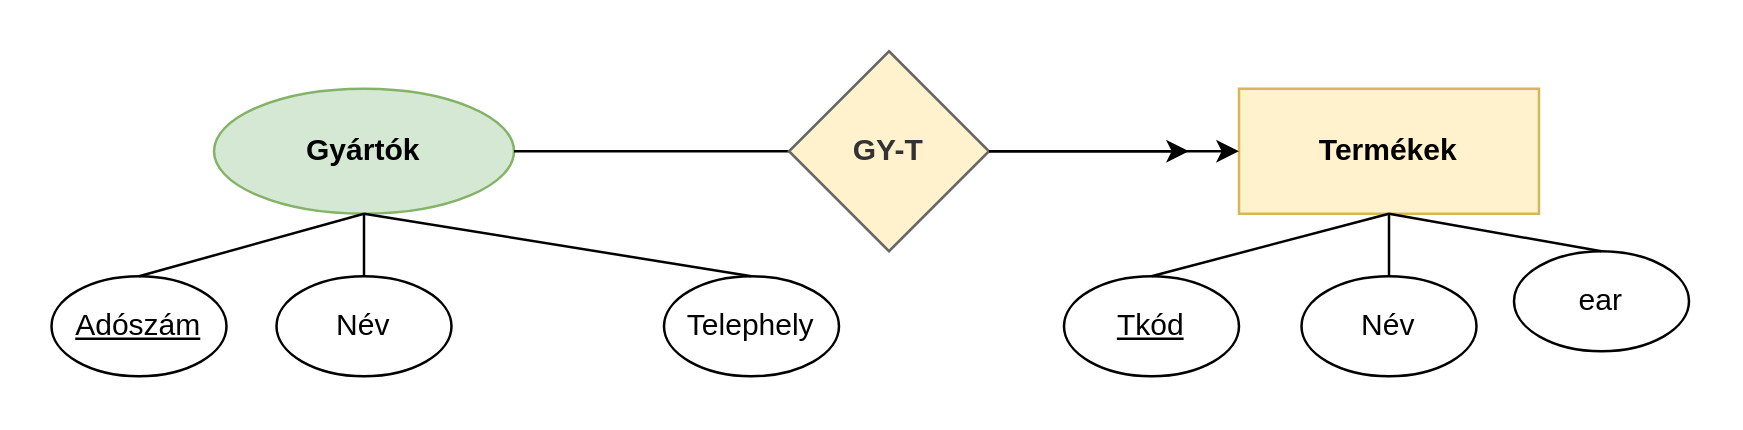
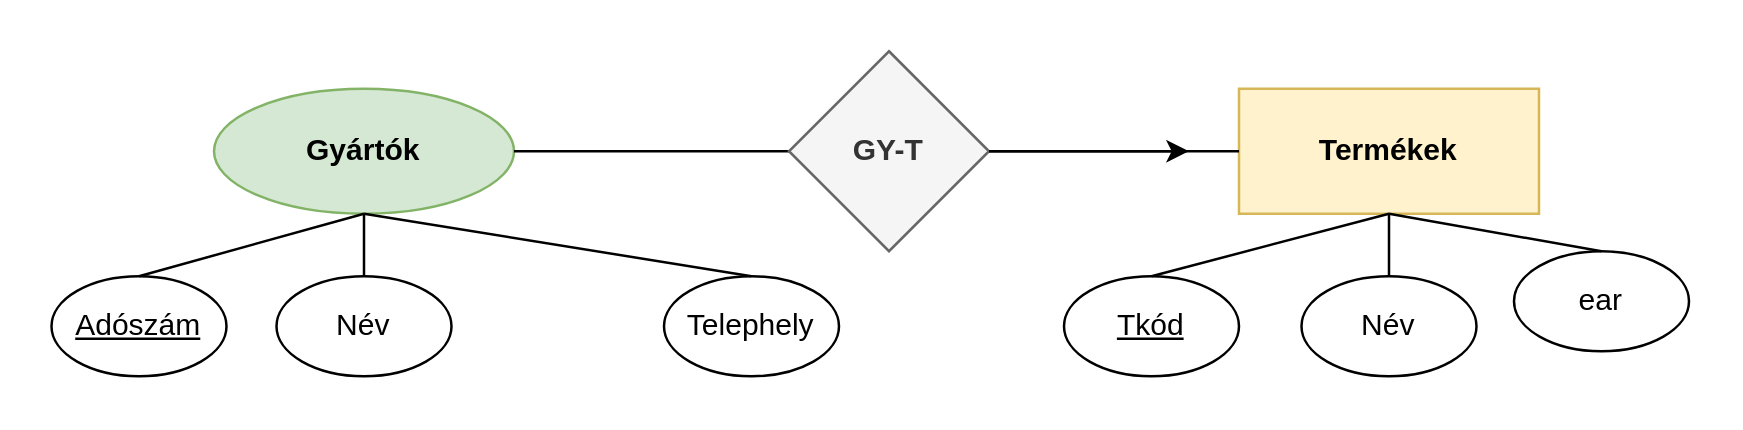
  <mxCell id="0" />
  <mxCell id="1" parent="0" />
  <mxCell id="2" value="&lt;b&gt;Gyártók&lt;/b&gt;" style="ellipse;whiteSpace=wrap;html=1;fillColor=#d5e8d4;strokeColor=#82b366;" parent="1" vertex="1"><mxGeometry x="85" y="35" width="120" height="50" as="geometry" /></mxCell>
  <mxCell id="3" value="" style="edgeStyle=orthogonalEdgeStyle;rounded=0;orthogonalLoop=1;jettySize=auto;html=1;endArrow=none;" parent="1" source="4" target="2" edge="1"><mxGeometry relative="1" as="geometry" /></mxCell>
- <mxCell id="4" value="&lt;b&gt;GY-T&lt;/b&gt;" style="rhombus;whiteSpace=wrap;html=1;fillColor=#fff2cc;fontColor=#333333;strokeColor=#666666;" parent="1" vertex="1"><mxGeometry x="315" y="20" width="80" height="80" as="geometry" /></mxCell>
+ <mxCell id="4" value="&lt;b&gt;GY-T&lt;/b&gt;" style="rhombus;whiteSpace=wrap;html=1;fillColor=#f5f5f5;fontColor=#333333;strokeColor=#666666;" parent="1" vertex="1"><mxGeometry x="315" y="20" width="80" height="80" as="geometry" /></mxCell>
  <mxCell id="5" value="&lt;b&gt;Termékek&lt;/b&gt;" style="rounded=0;whiteSpace=wrap;html=1;fillColor=#fff2cc;strokeColor=#d6b656;" parent="1" vertex="1"><mxGeometry x="495" y="35" width="120" height="50" as="geometry" /></mxCell>
  <mxCell id="6" value="" style="endArrow=classic;html=1;rounded=0;exitX=1;exitY=0.5;exitDx=0;exitDy=0;" parent="1" source="4" edge="1"><mxGeometry width="50" height="50" relative="1" as="geometry"><mxPoint x="395" y="160" as="sourcePoint" /><mxPoint x="475" y="60" as="targetPoint" /></mxGeometry></mxCell>
- <mxCell id="7" value="" style="endArrow=classic;html=1;rounded=0;entryX=0;entryY=0.5;entryDx=0;entryDy=0;" parent="1" source="4" target="5" edge="1"><mxGeometry width="50" height="50" relative="1" as="geometry"><mxPoint x="395" y="160" as="sourcePoint" /><mxPoint x="445" y="110" as="targetPoint" /></mxGeometry></mxCell>
+ <mxCell id="7" value="" style="endArrow=none;html=1;rounded=0;entryX=0;entryY=0.5;entryDx=0;entryDy=0;" parent="1" source="4" target="5" edge="1"><mxGeometry width="50" height="50" relative="1" as="geometry"><mxPoint x="395" y="160" as="sourcePoint" /><mxPoint x="445" y="110" as="targetPoint" /></mxGeometry></mxCell>
  <mxCell id="8" value="&lt;u&gt;Adószám&lt;/u&gt;" style="ellipse;whiteSpace=wrap;html=1;" parent="1" vertex="1"><mxGeometry x="20" y="110" width="70" height="40" as="geometry" /></mxCell>
  <mxCell id="9" value="Név" style="ellipse;whiteSpace=wrap;html=1;" parent="1" vertex="1"><mxGeometry x="110" y="110" width="70" height="40" as="geometry" /></mxCell>
  <mxCell id="10" value="Telephely" style="ellipse;whiteSpace=wrap;html=1;" parent="1" vertex="1"><mxGeometry x="265" y="110" width="70" height="40" as="geometry" /></mxCell>
  <mxCell id="11" value="" style="endArrow=none;html=1;rounded=0;entryX=0.5;entryY=1;entryDx=0;entryDy=0;exitX=0.5;exitY=0;exitDx=0;exitDy=0;" parent="1" source="8" target="2" edge="1"><mxGeometry width="50" height="50" relative="1" as="geometry"><mxPoint x="325" y="160" as="sourcePoint" /><mxPoint x="375" y="110" as="targetPoint" /></mxGeometry></mxCell>
  <mxCell id="12" value="" style="endArrow=none;html=1;rounded=0;entryX=0.5;entryY=1;entryDx=0;entryDy=0;exitX=0.5;exitY=0;exitDx=0;exitDy=0;" parent="1" source="10" target="2" edge="1"><mxGeometry width="50" height="50" relative="1" as="geometry"><mxPoint x="325" y="160" as="sourcePoint" /><mxPoint x="375" y="110" as="targetPoint" /></mxGeometry></mxCell>
  <mxCell id="13" value="" style="endArrow=none;html=1;rounded=0;entryX=0.5;entryY=1;entryDx=0;entryDy=0;" parent="1" source="9" target="2" edge="1"><mxGeometry width="50" height="50" relative="1" as="geometry"><mxPoint x="345" y="170" as="sourcePoint" /><mxPoint x="395" y="120" as="targetPoint" /></mxGeometry></mxCell>
  <mxCell id="14" value="&lt;u&gt;Tkód&lt;/u&gt;" style="ellipse;whiteSpace=wrap;html=1;" parent="1" vertex="1"><mxGeometry x="425" y="110" width="70" height="40" as="geometry" /></mxCell>
  <mxCell id="15" value="ear" style="ellipse;whiteSpace=wrap;html=1;" parent="1" vertex="1"><mxGeometry x="605" y="100" width="70" height="40" as="geometry" /></mxCell>
  <mxCell id="16" value="Név" style="ellipse;whiteSpace=wrap;html=1;" parent="1" vertex="1"><mxGeometry x="520" y="110" width="70" height="40" as="geometry" /></mxCell>
  <mxCell id="17" value="" style="endArrow=none;html=1;rounded=0;entryX=0.5;entryY=1;entryDx=0;entryDy=0;exitX=0.5;exitY=0;exitDx=0;exitDy=0;" parent="1" source="15" target="5" edge="1"><mxGeometry width="50" height="50" relative="1" as="geometry"><mxPoint x="325" y="160" as="sourcePoint" /><mxPoint x="375" y="110" as="targetPoint" /></mxGeometry></mxCell>
  <mxCell id="18" value="" style="endArrow=none;html=1;rounded=0;entryX=0.5;entryY=1;entryDx=0;entryDy=0;exitX=0.5;exitY=0;exitDx=0;exitDy=0;" parent="1" source="16" target="5" edge="1"><mxGeometry width="50" height="50" relative="1" as="geometry"><mxPoint x="325" y="160" as="sourcePoint" /><mxPoint x="375" y="110" as="targetPoint" /></mxGeometry></mxCell>
  <mxCell id="19" value="" style="endArrow=none;html=1;rounded=0;entryX=0.5;entryY=1;entryDx=0;entryDy=0;exitX=0.5;exitY=0;exitDx=0;exitDy=0;" parent="1" source="14" target="5" edge="1"><mxGeometry width="50" height="50" relative="1" as="geometry"><mxPoint x="325" y="160" as="sourcePoint" /><mxPoint x="375" y="110" as="targetPoint" /></mxGeometry></mxCell>
